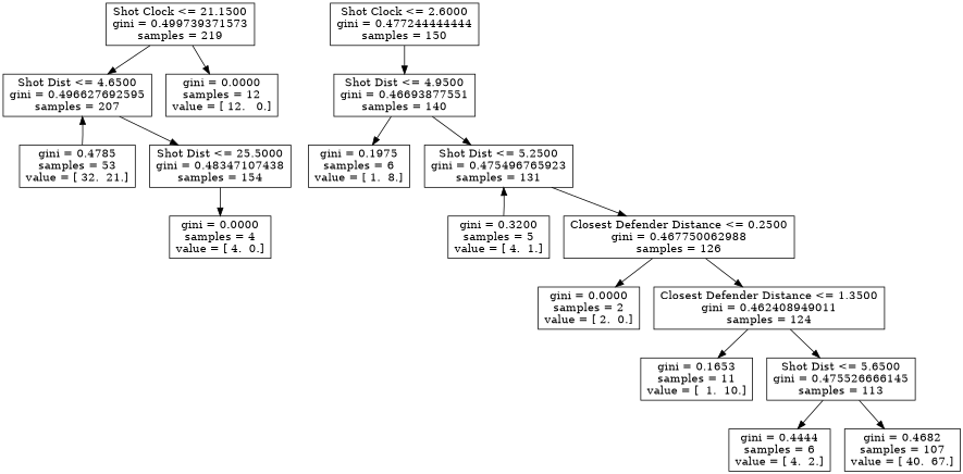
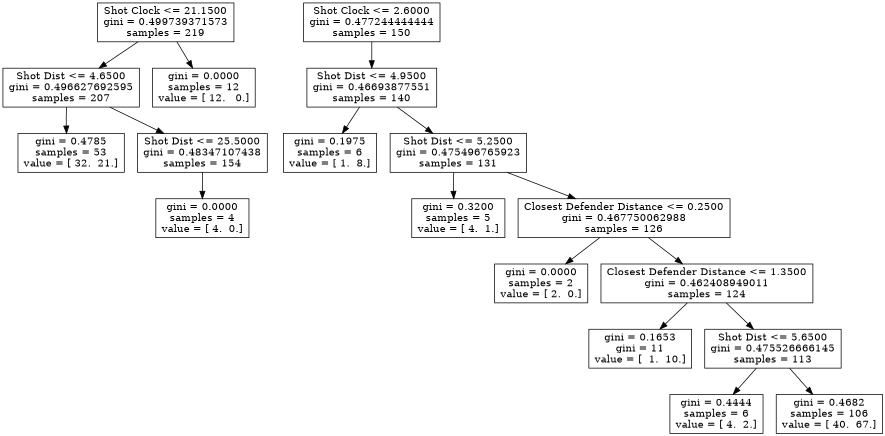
  digraph {
    node [shape=box]
    n1 [label="Shot Clock <= 21.1500\ngini = 0.499739371573\nsamples = 219"]
    n2 [label="Shot Dist <= 4.6500\ngini = 0.496627692595\nsamples = 207"]
    n3 [label="gini = 0.0000\nsamples = 12\nvalue = [ 12.   0.]"]
    n4 [label="gini = 0.4785\nsamples = 53\nvalue = [ 32.  21.]"]
    n5 [label="Shot Dist <= 25.5000\ngini = 0.48347107438\nsamples = 154"]
    n6 [label="gini = 0.0000\nsamples = 4\nvalue = [ 4.  0.]"]
    n7 [label="Shot Clock <= 2.6000\ngini = 0.477244444444\nsamples = 150"]
    n8 [label="Shot Dist <= 4.9500\ngini = 0.46693877551\nsamples = 140"]
    n9 [label="gini = 0.1975\nsamples = 6\nvalue = [ 1.  8.]"]
    n10 [label="Shot Dist <= 5.2500\ngini = 0.475496765923\nsamples = 131"]
    n11 [label="gini = 0.3200\nsamples = 5\nvalue = [ 4.  1.]"]
    n12 [label="Closest Defender Distance <= 0.2500\ngini = 0.467750062988\nsamples = 126"]
    n13 [label="gini = 0.0000\nsamples = 2\nvalue = [ 2.  0.]"]
    n14 [label="Closest Defender Distance <= 1.3500\ngini = 0.462408949011\nsamples = 124"]
-   n15 [label="gini = 0.1653\nsamples = 11\nvalue = [  1.  10.]"]
+   n15 [label="gini = 0.1653\ngini = 11\nvalue = [  1.  10.]"]
    n16 [label="Shot Dist <= 5.6500\ngini = 0.475526666145\nsamples = 113"]
    n17 [label="gini = 0.4444\nsamples = 6\nvalue = [ 4.  2.]"]
-   n18 [label="gini = 0.4682\nsamples = 107\nvalue = [ 40.  67.]"]
+   n18 [label="gini = 0.4682\nsamples = 106\nvalue = [ 40.  67.]"]
    n1 -> n2
    n1 -> n3
-   n4 -> n2
+   n2 -> n4
    n2 -> n5
    n5 -> n6
    n7 -> n8
    n8 -> n9
    n8 -> n10
-   n11 -> n10
+   n10 -> n11
    n10 -> n12
    n12 -> n13
    n12 -> n14
    n14 -> n15
    n14 -> n16
    n16 -> n17
    n16 -> n18
  }
